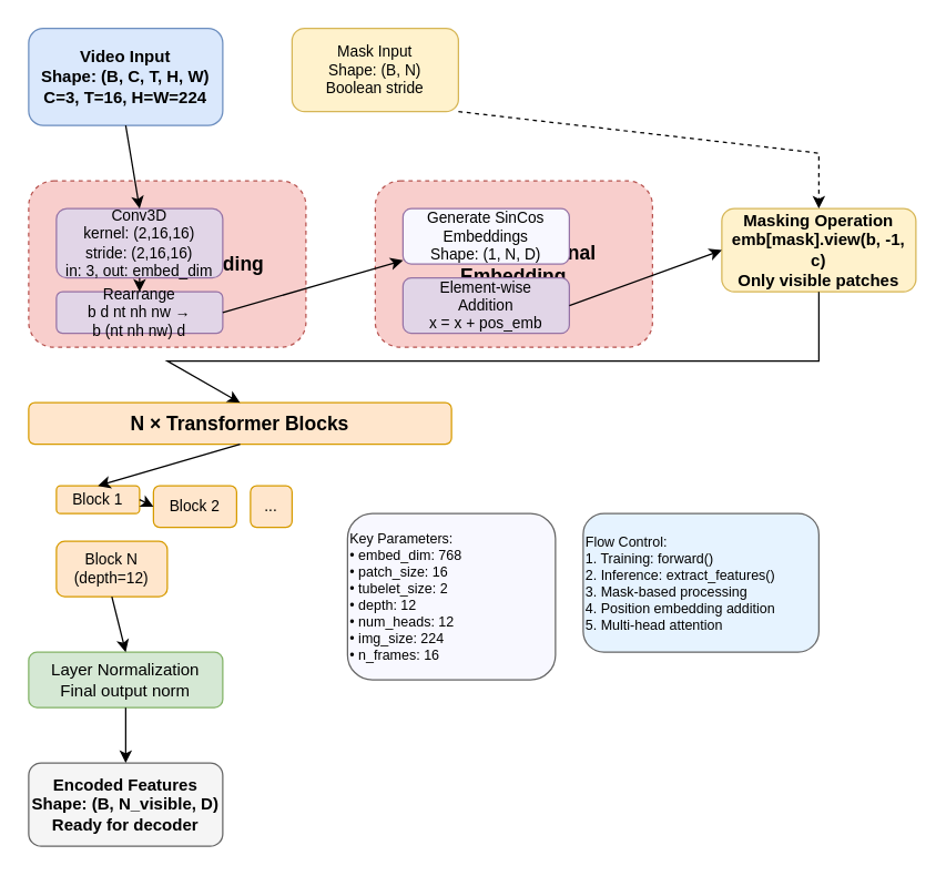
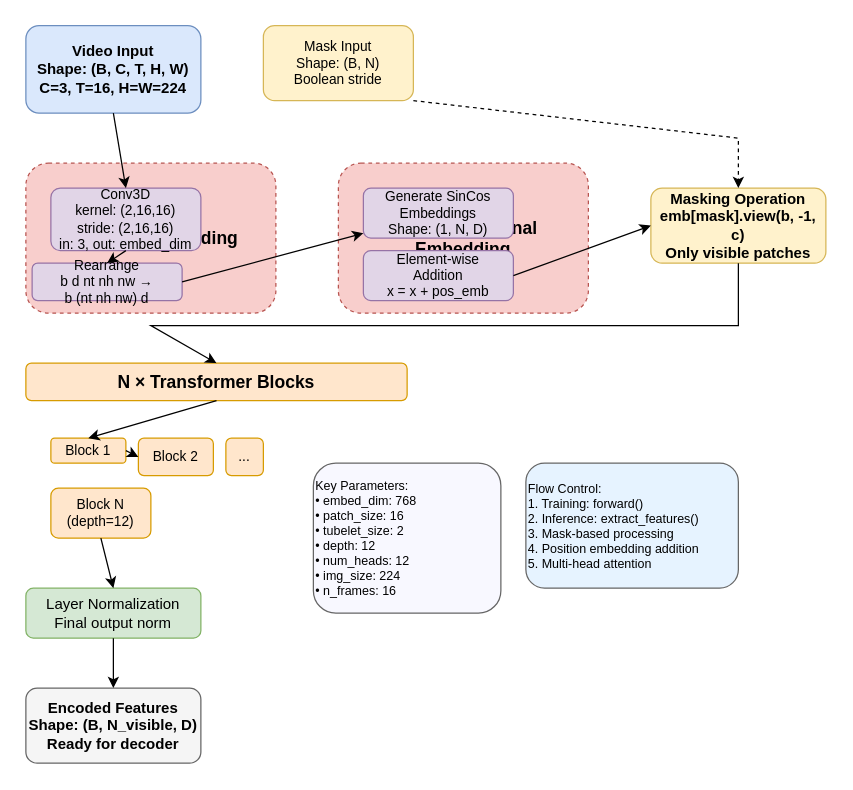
  <mxCell id="0" />
  <mxCell id="1" parent="0" />
  <mxCell id="2" value="Video Input&#10;Shape: (B, C, T, H, W)&#10;C=3, T=16, H=W=224" style="rounded=1;whiteSpace=wrap;html=1;fillColor=#dae8fc;strokeColor=#6c8ebf;fontStyle=1;fontSize=12;" vertex="1" parent="1"><mxGeometry x="20" y="20" width="140" height="70" as="geometry" /></mxCell>
  <mxCell id="3" value="Mask Input&#10;Shape: (B, N)&#10;Boolean stride" style="rounded=1;whiteSpace=wrap;html=1;fillColor=#fff2cc;strokeColor=#d6b656;fontSize=11;" vertex="1" parent="1"><mxGeometry x="210" y="20" width="120" height="60" as="geometry" /></mxCell>
  <mxCell id="4" value="3D Patch Embedding" style="rounded=1;whiteSpace=wrap;html=1;fillColor=#f8cecc;strokeColor=#b85450;fontStyle=1;fontSize=14;dashed=1;" vertex="1" parent="1"><mxGeometry x="20" y="130" width="200" height="120" as="geometry" /></mxCell>
  <mxCell id="5" value="Conv3D&#10;kernel: (2,16,16)&#10;stride: (2,16,16)&#10;in: 3, out: embed_dim" style="rounded=1;whiteSpace=wrap;html=1;fillColor=#e1d5e7;strokeColor=#9673a6;fontSize=11;" vertex="1" parent="1"><mxGeometry x="40" y="150" width="120" height="50" as="geometry" /></mxCell>
- <mxCell id="6" value="Rearrange&#10;b d nt nh nw →&#10;b (nt nh nw) d" style="rounded=1;whiteSpace=wrap;html=1;fillColor=#e1d5e7;strokeColor=#9673a6;fontSize=11;" vertex="1" parent="1"><mxGeometry x="40" y="210" width="120" height="30" as="geometry" /></mxCell>
+ <mxCell id="6" value="Rearrange&#10;b d nt nh nw →&#10;b (nt nh nw) d" style="rounded=1;whiteSpace=wrap;html=1;fillColor=#e1d5e7;strokeColor=#9673a6;fontSize=11;" vertex="1" parent="1"><mxGeometry x="25" y="210" width="120" height="30" as="geometry" /></mxCell>
  <mxCell id="7" value="SinCos Positional Embedding" style="rounded=1;whiteSpace=wrap;html=1;fillColor=#f8cecc;strokeColor=#b85450;fontStyle=1;fontSize=14;dashed=1;" vertex="1" parent="1"><mxGeometry x="270" y="130" width="200" height="120" as="geometry" /></mxCell>
- <mxCell id="8" value="Generate SinCos&#10;Embeddings&#10;Shape: (1, N, D)" style="rounded=1;whiteSpace=wrap;html=1;fillColor=#f8f8ff;strokeColor=#9673a6;fontSize=11;" vertex="1" parent="1"><mxGeometry x="290" y="150" width="120" height="40" as="geometry" /></mxCell>
+ <mxCell id="8" value="Generate SinCos&#10;Embeddings&#10;Shape: (1, N, D)" style="rounded=1;whiteSpace=wrap;html=1;fillColor=#e1d5e7;strokeColor=#9673a6;fontSize=11;" vertex="1" parent="1"><mxGeometry x="290" y="150" width="120" height="40" as="geometry" /></mxCell>
  <mxCell id="9" value="Element-wise&#10;Addition&#10;x = x + pos_emb" style="rounded=1;whiteSpace=wrap;html=1;fillColor=#e1d5e7;strokeColor=#9673a6;fontSize=11;" vertex="1" parent="1"><mxGeometry x="290" y="200" width="120" height="40" as="geometry" /></mxCell>
  <mxCell id="10" value="Masking Operation&#10;emb[mask].view(b, -1, c)&#10;Only visible patches" style="rounded=1;whiteSpace=wrap;html=1;fillColor=#fff2cc;strokeColor=#d6b656;fontStyle=1;fontSize=12;" vertex="1" parent="1"><mxGeometry x="520" y="150" width="140" height="60" as="geometry" /></mxCell>
  <mxCell id="11" value="N × Transformer Blocks" style="rounded=1;whiteSpace=wrap;html=1;fillColor=#ffe6cc;strokeColor=#d79b00;fontStyle=1;fontSize=14;" vertex="1" parent="1"><mxGeometry x="20" y="290" width="305" height="30" as="geometry" /></mxCell>
  <mxCell id="12" value="Block 1" style="rounded=1;whiteSpace=wrap;html=1;fillColor=#ffe6cc;strokeColor=#d79b00;fontSize=11;" vertex="1" parent="1"><mxGeometry x="40" y="350" width="60" height="20" as="geometry" /></mxCell>
  <mxCell id="13" value="Block 2" style="rounded=1;whiteSpace=wrap;html=1;fillColor=#ffe6cc;strokeColor=#d79b00;fontSize=11;" vertex="1" parent="1"><mxGeometry x="110" y="350" width="60" height="30" as="geometry" /></mxCell>
  <mxCell id="14" value="..." style="rounded=1;whiteSpace=wrap;html=1;fillColor=#ffe6cc;strokeColor=#d79b00;fontSize=11;" vertex="1" parent="1"><mxGeometry x="180" y="350" width="30" height="30" as="geometry" /></mxCell>
  <mxCell id="15" value="Block N&#10;(depth=12)" style="rounded=1;whiteSpace=wrap;html=1;fillColor=#ffe6cc;strokeColor=#d79b00;fontSize=11;" vertex="1" parent="1"><mxGeometry x="40" y="390" width="80" height="40" as="geometry" /></mxCell>
  <mxCell id="16" value="Layer Normalization&#10;Final output norm" style="rounded=1;whiteSpace=wrap;html=1;fillColor=#d5e8d4;strokeColor=#82b366;fontSize=12;" vertex="1" parent="1"><mxGeometry x="20" y="470" width="140" height="40" as="geometry" /></mxCell>
  <mxCell id="17" value="Encoded Features&#10;Shape: (B, N_visible, D)&#10;Ready for decoder" style="rounded=1;whiteSpace=wrap;html=1;fillColor=#f5f5f5;strokeColor=#666666;fontStyle=1;fontSize=12;" vertex="1" parent="1"><mxGeometry x="20" y="550" width="140" height="60" as="geometry" /></mxCell>
  <mxCell id="18" value="Key Parameters:&#10;• embed_dim: 768&#10;• patch_size: 16&#10;• tubelet_size: 2&#10;• depth: 12&#10;• num_heads: 12&#10;• img_size: 224&#10;• n_frames: 16" style="rounded=1;whiteSpace=wrap;html=1;fillColor=#f8f8ff;strokeColor=#666666;fontSize=10;align=left;" vertex="1" parent="1"><mxGeometry x="250" y="370" width="150" height="120" as="geometry" /></mxCell>
  <mxCell id="19" value="Flow Control:&#10;1. Training: forward()&#10;2. Inference: extract_features()&#10;3. Mask-based processing&#10;4. Position embedding addition&#10;5. Multi-head attention" style="rounded=1;whiteSpace=wrap;html=1;fillColor=#e6f3ff;strokeColor=#666666;fontSize=10;align=left;" vertex="1" parent="1"><mxGeometry x="420" y="370" width="170" height="100" as="geometry" /></mxCell>
  <mxCell id="20" value="" style="endArrow=classic;html=1;rounded=0;exitX=0.5;exitY=1;exitDx=0;exitDy=0;entryX=0.5;entryY=0;entryDx=0;entryDy=0;" edge="1" parent="1" source="2" target="5"><mxGeometry width="50" height="50" relative="1" as="geometry"><mxPoint x="90" y="100" as="sourcePoint" /><mxPoint x="100" y="140" as="targetPoint" /></mxGeometry></mxCell>
  <mxCell id="21" value="" style="endArrow=classic;html=1;rounded=0;exitX=0.5;exitY=1;exitDx=0;exitDy=0;entryX=0.5;entryY=0;entryDx=0;entryDy=0;" edge="1" parent="1" source="5" target="6"><mxGeometry width="50" height="50" relative="1" as="geometry"><mxPoint x="100" y="210" as="sourcePoint" /><mxPoint x="100" y="220" as="targetPoint" /></mxGeometry></mxCell>
  <mxCell id="22" value="" style="endArrow=classic;html=1;rounded=0;exitX=1;exitY=0.5;exitDx=0;exitDy=0;" edge="1" parent="1" source="6" target="8"><mxGeometry width="50" height="50" relative="1" as="geometry"><mxPoint x="170" y="225" as="sourcePoint" /><mxPoint x="280" y="220" as="targetPoint" /></mxGeometry></mxCell>
  <mxCell id="23" value="" style="endArrow=classic;html=1;rounded=0;exitX=1;exitY=0.5;exitDx=0;exitDy=0;entryX=0;entryY=0.5;entryDx=0;entryDy=0;" edge="1" parent="1" source="9" target="10"><mxGeometry width="50" height="50" relative="1" as="geometry"><mxPoint x="420" y="220" as="sourcePoint" /><mxPoint x="510" y="180" as="targetPoint" /></mxGeometry></mxCell>
  <mxCell id="24" value="" style="endArrow=classic;html=1;rounded=0;exitX=0.5;exitY=1;exitDx=0;exitDy=0;entryX=0.5;entryY=0;entryDx=0;entryDy=0;" edge="1" parent="1" source="10" target="11"><mxGeometry width="50" height="50" relative="1" as="geometry"><mxPoint x="590" y="220" as="sourcePoint" /><mxPoint x="120" y="280" as="targetpoint" /><Array as="points"><mxPoint x="590" y="260" /><mxPoint x="120" y="260" /></Array></mxGeometry></mxCell>
  <mxCell id="25" value="" style="endArrow=classic;html=1;rounded=0;exitX=0.5;exitY=1;exitDx=0;exitDy=0;entryX=0.5;entryY=0;entryDx=0;entryDy=0;" edge="1" parent="1" source="11" target="12"><mxGeometry width="50" height="50" relative="1" as="geometry"><mxPoint x="120" y="340" as="sourcePoint" /><mxPoint x="70" y="340" as="targetPoint" /></mxGeometry></mxCell>
  <mxCell id="26" value="" style="endArrow=classic;html=1;rounded=0;exitX=1;exitY=0.5;exitDx=0;exitDy=0;entryX=0;entryY=0.5;entryDx=0;entryDy=0;" edge="1" parent="1" source="12" target="13"><mxGeometry width="50" height="50" relative="1" as="geometry"><mxPoint x="110" y="365" as="sourcePoint" /><mxPoint x="120" y="365" as="targetPoint" /></mxGeometry></mxCell>
  <mxCell id="27" value="" style="endArrow=classic;html=1;rounded=0;exitX=0.5;exitY=1;exitDx=0;exitDy=0;entryX=0.5;entryY=0;entryDx=0;entryDy=0;" edge="1" parent="1" source="15" target="16"><mxGeometry width="50" height="50" relative="1" as="geometry"><mxPoint x="80" y="440" as="sourcePoint" /><mxPoint x="90" y="460" as="targetPoint" /></mxGeometry></mxCell>
  <mxCell id="28" value="" style="endArrow=classic;html=1;rounded=0;exitX=0.5;exitY=1;exitDx=0;exitDy=0;entryX=0.5;entryY=0;entryDx=0;entryDy=0;" edge="1" parent="1" source="16" target="17"><mxGeometry width="50" height="50" relative="1" as="geometry"><mxPoint x="90" y="520" as="sourcePoint" /><mxPoint x="90" y="540" as="targetPoint" /></mxGeometry></mxCell>
  <mxCell id="29" value="" style="endArrow=classic;html=1;rounded=0;exitX=1;exitY=1;exitDx=0;exitDy=0;entryX=0.5;entryY=0;entryDx=0;entryDy=0;dashed=1;" edge="1" parent="1" source="3" target="10"><mxGeometry width="50" height="50" relative="1" as="geometry"><mxPoint x="340" y="90" as="sourcePoint" /><mxPoint x="590" y="140" as="targetPoint" /><Array as="points"><mxPoint x="590" y="110" /></Array></mxGeometry></mxCell>
